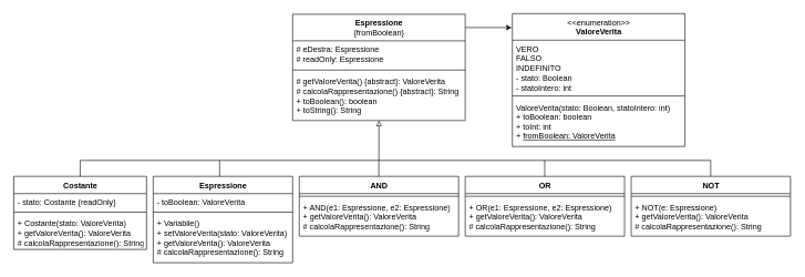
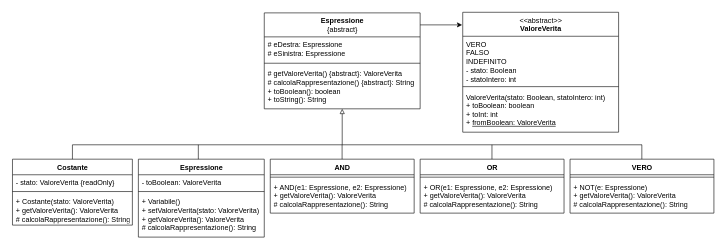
  <mxCell id="0" />
  <mxCell id="1" parent="0" />
- <mxCell id="2" value="&lt;b&gt;Espressione&lt;/b&gt;&lt;br&gt;{fromBoolean}" style="swimlane;fontStyle=0;align=center;verticalAlign=top;childLayout=stackLayout;horizontal=1;startSize=40;horizontalStack=0;resizeParent=1;resizeParentMax=0;resizeLast=0;collapsible=0;marginBottom=0;html=1;" parent="1" vertex="1"><mxGeometry x="440" y="21" width="260" height="160" as="geometry" /></mxCell>
- <mxCell id="3" value="# eDestra: Espressione&lt;br&gt;# readOnly: Espressione" style="text;html=1;strokeColor=none;fillColor=none;align=left;verticalAlign=top;spacingLeft=4;spacingRight=4;overflow=hidden;rotatable=0;points=[[0,0.5],[1,0.5]];portConstraint=eastwest;" parent="2" vertex="1"><mxGeometry y="40" width="260" height="40" as="geometry" /></mxCell>
+ <mxCell id="2" value="&lt;b&gt;Espressione&lt;/b&gt;&lt;br&gt;{abstract}" style="swimlane;fontStyle=0;align=center;verticalAlign=top;childLayout=stackLayout;horizontal=1;startSize=40;horizontalStack=0;resizeParent=1;resizeParentMax=0;resizeLast=0;collapsible=0;marginBottom=0;html=1;" parent="1" vertex="1"><mxGeometry x="440" y="21" width="260" height="160" as="geometry" /></mxCell>
+ <mxCell id="3" value="# eDestra: Espressione&lt;br&gt;# eSinistra: Espressione" style="text;html=1;strokeColor=none;fillColor=none;align=left;verticalAlign=top;spacingLeft=4;spacingRight=4;overflow=hidden;rotatable=0;points=[[0,0.5],[1,0.5]];portConstraint=eastwest;" parent="2" vertex="1"><mxGeometry y="40" width="260" height="40" as="geometry" /></mxCell>
  <mxCell id="4" value="" style="line;strokeWidth=1;fillColor=none;align=left;verticalAlign=middle;spacingTop=-1;spacingLeft=3;spacingRight=3;rotatable=0;labelPosition=right;points=[];portConstraint=eastwest;" parent="2" vertex="1"><mxGeometry y="80" width="260" height="8" as="geometry" /></mxCell>
  <mxCell id="5" value="# getValoreVerita() {abstract}:&amp;nbsp;ValoreVerita&lt;br&gt;# calcolaRappresentazione() {abstract}: String&lt;br&gt;+ toBoolean(): boolean&lt;br&gt;+ toString(): String" style="text;html=1;strokeColor=none;fillColor=none;align=left;verticalAlign=top;spacingLeft=4;spacingRight=4;overflow=hidden;rotatable=0;points=[[0,0.5],[1,0.5]];portConstraint=eastwest;" parent="2" vertex="1"><mxGeometry y="88" width="260" height="72" as="geometry" /></mxCell>
  <mxCell id="6" value="" style="endArrow=classic;html=1;exitX=1;exitY=0.125;exitDx=0;exitDy=0;exitPerimeter=0;" parent="1" source="2" edge="1"><mxGeometry width="50" height="50" relative="1" as="geometry"><mxPoint x="710" y="41" as="sourcePoint" /><mxPoint x="770" y="41" as="targetPoint" /></mxGeometry></mxCell>
  <mxCell id="7" value="&lt;b&gt;Costante&lt;br&gt;&lt;/b&gt;" style="swimlane;fontStyle=0;align=center;verticalAlign=top;childLayout=stackLayout;horizontal=1;startSize=26;horizontalStack=0;resizeParent=1;resizeParentMax=0;resizeLast=0;collapsible=0;marginBottom=0;html=1;" vertex="1" parent="1"><mxGeometry x="20" y="265" width="200" height="110" as="geometry" /></mxCell>
- <mxCell id="8" value="- stato: Costante {readOnly}" style="text;html=1;strokeColor=none;fillColor=none;align=left;verticalAlign=top;spacingLeft=4;spacingRight=4;overflow=hidden;rotatable=0;points=[[0,0.5],[1,0.5]];portConstraint=eastwest;" vertex="1" parent="7"><mxGeometry y="26" width="200" height="24" as="geometry" /></mxCell>
+ <mxCell id="8" value="- stato: ValoreVerita {readOnly}" style="text;html=1;strokeColor=none;fillColor=none;align=left;verticalAlign=top;spacingLeft=4;spacingRight=4;overflow=hidden;rotatable=0;points=[[0,0.5],[1,0.5]];portConstraint=eastwest;" vertex="1" parent="7"><mxGeometry y="26" width="200" height="24" as="geometry" /></mxCell>
  <mxCell id="9" value="" style="line;strokeWidth=1;fillColor=none;align=left;verticalAlign=middle;spacingTop=-1;spacingLeft=3;spacingRight=3;rotatable=0;labelPosition=right;points=[];portConstraint=eastwest;" vertex="1" parent="7"><mxGeometry y="50" width="200" height="8" as="geometry" /></mxCell>
  <mxCell id="10" value="+ Costante(stato: ValoreVerita)&lt;br&gt;+ getValoreVerita(): ValoreVerita&lt;br&gt;# calcolaRappresentazione(): String" style="text;html=1;strokeColor=none;fillColor=none;align=left;verticalAlign=top;spacingLeft=4;spacingRight=4;overflow=hidden;rotatable=0;points=[[0,0.5],[1,0.5]];portConstraint=eastwest;" vertex="1" parent="7"><mxGeometry y="58" width="200" height="52" as="geometry" /></mxCell>
  <mxCell id="11" value="&lt;b&gt;Espressione&lt;br&gt;&lt;/b&gt;" style="swimlane;fontStyle=0;align=center;verticalAlign=top;childLayout=stackLayout;horizontal=1;startSize=26;horizontalStack=0;resizeParent=1;resizeParentMax=0;resizeLast=0;collapsible=0;marginBottom=0;html=1;" vertex="1" parent="1"><mxGeometry x="230" y="265" width="210" height="130" as="geometry" /></mxCell>
  <mxCell id="12" value="- toBoolean: ValoreVerita" style="text;html=1;strokeColor=none;fillColor=none;align=left;verticalAlign=top;spacingLeft=4;spacingRight=4;overflow=hidden;rotatable=0;points=[[0,0.5],[1,0.5]];portConstraint=eastwest;" vertex="1" parent="11"><mxGeometry y="26" width="210" height="24" as="geometry" /></mxCell>
  <mxCell id="13" value="" style="line;strokeWidth=1;fillColor=none;align=left;verticalAlign=middle;spacingTop=-1;spacingLeft=3;spacingRight=3;rotatable=0;labelPosition=right;points=[];portConstraint=eastwest;" vertex="1" parent="11"><mxGeometry y="50" width="210" height="8" as="geometry" /></mxCell>
  <mxCell id="14" value="+ Variabile()&lt;br&gt;+ setValoreVerita(stato: ValoreVerita)&lt;br&gt;+ getValoreVerita(): ValoreVerita&lt;br&gt;# calcolaRappresentazione(): String" style="text;html=1;strokeColor=none;fillColor=none;align=left;verticalAlign=top;spacingLeft=4;spacingRight=4;overflow=hidden;rotatable=0;points=[[0,0.5],[1,0.5]];portConstraint=eastwest;" vertex="1" parent="11"><mxGeometry y="58" width="210" height="72" as="geometry" /></mxCell>
  <mxCell id="15" value="&lt;b&gt;AND&lt;br&gt;&lt;/b&gt;" style="swimlane;fontStyle=0;align=center;verticalAlign=top;childLayout=stackLayout;horizontal=1;startSize=26;horizontalStack=0;resizeParent=1;resizeParentMax=0;resizeLast=0;collapsible=0;marginBottom=0;html=1;" vertex="1" parent="1"><mxGeometry x="450" y="265" width="240" height="90" as="geometry" /></mxCell>
  <mxCell id="16" value="" style="line;strokeWidth=1;fillColor=none;align=left;verticalAlign=middle;spacingTop=-1;spacingLeft=3;spacingRight=3;rotatable=0;labelPosition=right;points=[];portConstraint=eastwest;" vertex="1" parent="15"><mxGeometry y="26" width="240" height="8" as="geometry" /></mxCell>
  <mxCell id="17" value="+ AND(e1: Espressione, e2: Espressione)&lt;br&gt;+ getValoreVerita(): ValoreVerita&lt;br&gt;# calcolaRappresentazione(): String" style="text;html=1;strokeColor=none;fillColor=none;align=left;verticalAlign=top;spacingLeft=4;spacingRight=4;overflow=hidden;rotatable=0;points=[[0,0.5],[1,0.5]];portConstraint=eastwest;" vertex="1" parent="15"><mxGeometry y="34" width="240" height="56" as="geometry" /></mxCell>
  <mxCell id="18" value="&lt;b&gt;OR&lt;br&gt;&lt;/b&gt;" style="swimlane;fontStyle=0;align=center;verticalAlign=top;childLayout=stackLayout;horizontal=1;startSize=26;horizontalStack=0;resizeParent=1;resizeParentMax=0;resizeLast=0;collapsible=0;marginBottom=0;html=1;" vertex="1" parent="1"><mxGeometry x="700" y="265" width="240" height="90" as="geometry" /></mxCell>
  <mxCell id="19" value="" style="line;strokeWidth=1;fillColor=none;align=left;verticalAlign=middle;spacingTop=-1;spacingLeft=3;spacingRight=3;rotatable=0;labelPosition=right;points=[];portConstraint=eastwest;" vertex="1" parent="18"><mxGeometry y="26" width="240" height="8" as="geometry" /></mxCell>
  <mxCell id="20" value="+ OR(e1: Espressione, e2: Espressione)&lt;br&gt;+ getValoreVerita(): ValoreVerita&lt;br&gt;# calcolaRappresentazione(): String" style="text;html=1;strokeColor=none;fillColor=none;align=left;verticalAlign=top;spacingLeft=4;spacingRight=4;overflow=hidden;rotatable=0;points=[[0,0.5],[1,0.5]];portConstraint=eastwest;" vertex="1" parent="18"><mxGeometry y="34" width="240" height="56" as="geometry" /></mxCell>
- <mxCell id="21" value="&lt;b&gt;NOT&lt;br&gt;&lt;/b&gt;" style="swimlane;fontStyle=0;align=center;verticalAlign=top;childLayout=stackLayout;horizontal=1;startSize=26;horizontalStack=0;resizeParent=1;resizeParentMax=0;resizeLast=0;collapsible=0;marginBottom=0;html=1;" vertex="1" parent="1"><mxGeometry x="950" y="265" width="240" height="90" as="geometry" /></mxCell>
+ <mxCell id="21" value="&lt;b&gt;VERO&lt;br&gt;&lt;/b&gt;" style="swimlane;fontStyle=0;align=center;verticalAlign=top;childLayout=stackLayout;horizontal=1;startSize=26;horizontalStack=0;resizeParent=1;resizeParentMax=0;resizeLast=0;collapsible=0;marginBottom=0;html=1;" vertex="1" parent="1"><mxGeometry x="950" y="265" width="240" height="90" as="geometry" /></mxCell>
  <mxCell id="22" value="" style="line;strokeWidth=1;fillColor=none;align=left;verticalAlign=middle;spacingTop=-1;spacingLeft=3;spacingRight=3;rotatable=0;labelPosition=right;points=[];portConstraint=eastwest;" vertex="1" parent="21"><mxGeometry y="26" width="240" height="8" as="geometry" /></mxCell>
  <mxCell id="23" value="+ NOT(e: Espressione)&lt;br&gt;+ getValoreVerita(): ValoreVerita&lt;br&gt;# calcolaRappresentazione(): String" style="text;html=1;strokeColor=none;fillColor=none;align=left;verticalAlign=top;spacingLeft=4;spacingRight=4;overflow=hidden;rotatable=0;points=[[0,0.5],[1,0.5]];portConstraint=eastwest;" vertex="1" parent="21"><mxGeometry y="34" width="240" height="56" as="geometry" /></mxCell>
  <mxCell id="24" value="" style="endArrow=block;html=1;endFill=0;" edge="1" parent="1"><mxGeometry width="50" height="50" relative="1" as="geometry"><mxPoint x="570" y="241" as="sourcePoint" /><mxPoint x="570" y="181" as="targetPoint" /></mxGeometry></mxCell>
  <mxCell id="25" value="" style="endArrow=none;html=1;" edge="1" parent="1"><mxGeometry width="50" height="50" relative="1" as="geometry"><mxPoint x="120" y="241" as="sourcePoint" /><mxPoint x="1070" y="241" as="targetPoint" /></mxGeometry></mxCell>
  <mxCell id="26" value="" style="endArrow=none;html=1;exitX=0.5;exitY=0;exitDx=0;exitDy=0;" edge="1" parent="1" source="7"><mxGeometry width="50" height="50" relative="1" as="geometry"><mxPoint x="230" y="301" as="sourcePoint" /><mxPoint x="120" y="241" as="targetPoint" /></mxGeometry></mxCell>
  <mxCell id="27" value="" style="endArrow=none;html=1;exitX=0.5;exitY=0;exitDx=0;exitDy=0;" edge="1" parent="1"><mxGeometry width="50" height="50" relative="1" as="geometry"><mxPoint x="330" y="265" as="sourcePoint" /><mxPoint x="330" y="241" as="targetPoint" /></mxGeometry></mxCell>
  <mxCell id="28" value="" style="endArrow=none;html=1;exitX=0.5;exitY=0;exitDx=0;exitDy=0;" edge="1" parent="1"><mxGeometry width="50" height="50" relative="1" as="geometry"><mxPoint x="569.8" y="265" as="sourcePoint" /><mxPoint x="569.8" y="241" as="targetPoint" /></mxGeometry></mxCell>
  <mxCell id="29" value="" style="endArrow=none;html=1;exitX=0.5;exitY=0;exitDx=0;exitDy=0;" edge="1" parent="1"><mxGeometry width="50" height="50" relative="1" as="geometry"><mxPoint x="819.76" y="265" as="sourcePoint" /><mxPoint x="819.76" y="241" as="targetPoint" /></mxGeometry></mxCell>
  <mxCell id="30" value="" style="endArrow=none;html=1;exitX=0.5;exitY=0;exitDx=0;exitDy=0;" edge="1" parent="1"><mxGeometry width="50" height="50" relative="1" as="geometry"><mxPoint x="1069.76" y="265" as="sourcePoint" /><mxPoint x="1069.76" y="241" as="targetPoint" /></mxGeometry></mxCell>
- <mxCell id="31" value="&amp;lt;&amp;lt;enumeration&amp;gt;&amp;gt;&lt;b&gt;&lt;br&gt;ValoreVerita&lt;/b&gt;" style="swimlane;fontStyle=0;align=center;verticalAlign=top;childLayout=stackLayout;horizontal=1;startSize=40;horizontalStack=0;resizeParent=1;resizeParentMax=0;resizeLast=0;collapsible=0;marginBottom=0;html=1;" vertex="1" parent="1"><mxGeometry x="771" y="20" width="260" height="200" as="geometry" /></mxCell>
+ <mxCell id="31" value="&amp;lt;&amp;lt;abstract&amp;gt;&amp;gt;&lt;b&gt;&lt;br&gt;ValoreVerita&lt;/b&gt;" style="swimlane;fontStyle=0;align=center;verticalAlign=top;childLayout=stackLayout;horizontal=1;startSize=40;horizontalStack=0;resizeParent=1;resizeParentMax=0;resizeLast=0;collapsible=0;marginBottom=0;html=1;" vertex="1" parent="1"><mxGeometry x="771" y="20" width="260" height="200" as="geometry" /></mxCell>
  <mxCell id="32" value="VERO&lt;br&gt;FALSO&lt;br&gt;INDEFINITO&lt;br&gt;- stato: Boolean&lt;br&gt;- statoIntero: int" style="text;html=1;strokeColor=none;fillColor=none;align=left;verticalAlign=top;spacingLeft=4;spacingRight=4;overflow=hidden;rotatable=0;points=[[0,0.5],[1,0.5]];portConstraint=eastwest;" vertex="1" parent="31"><mxGeometry y="40" width="260" height="80" as="geometry" /></mxCell>
  <mxCell id="33" value="" style="line;strokeWidth=1;fillColor=none;align=left;verticalAlign=middle;spacingTop=-1;spacingLeft=3;spacingRight=3;rotatable=0;labelPosition=right;points=[];portConstraint=eastwest;" vertex="1" parent="31"><mxGeometry y="120" width="260" height="8" as="geometry" /></mxCell>
  <mxCell id="34" value="ValoreVerita(stato: Boolean, statoIntero: int)&lt;br&gt;+ toBoolean: boolean&lt;br&gt;+ toInt: int&lt;br&gt;+ &lt;u&gt;fromBoolean: ValoreVerita&lt;/u&gt;" style="text;html=1;strokeColor=none;fillColor=none;align=left;verticalAlign=top;spacingLeft=4;spacingRight=4;overflow=hidden;rotatable=0;points=[[0,0.5],[1,0.5]];portConstraint=eastwest;" vertex="1" parent="31"><mxGeometry y="128" width="260" height="72" as="geometry" /></mxCell>
